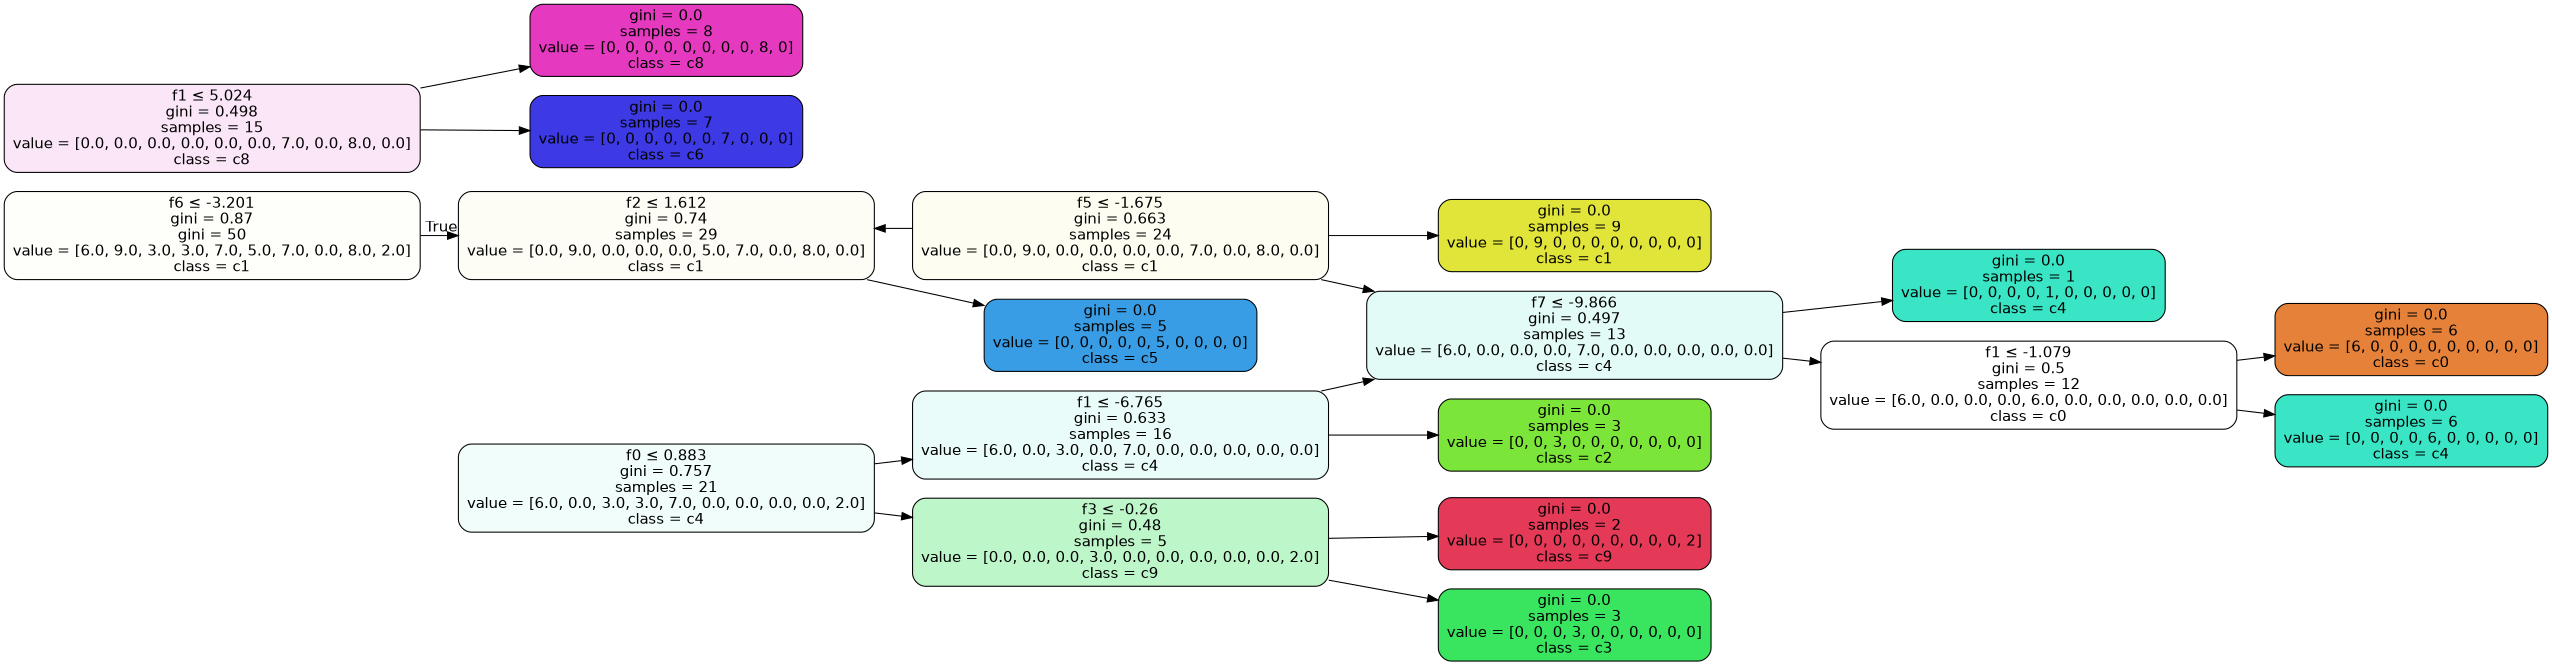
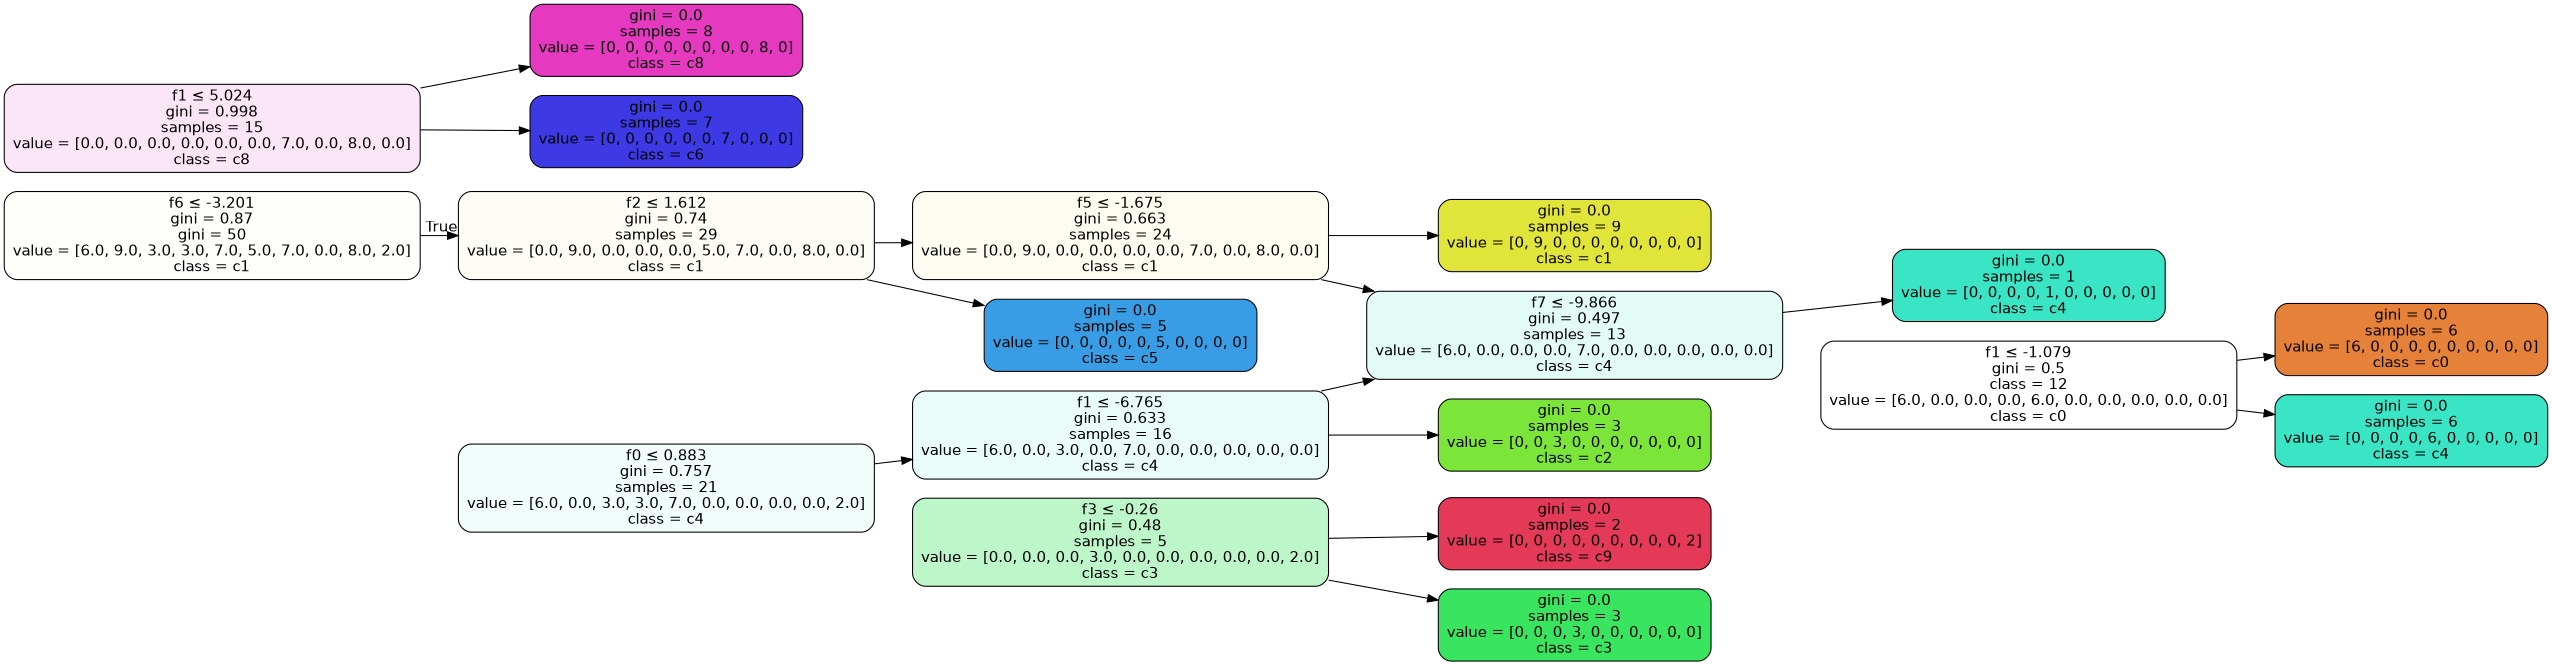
  digraph {
    rankdir=LR
    node [color=black fillcolor="#39e5c5ff" fontname=helvetica shape=box style="filled, rounded"]
    edge [fontname=helvetica]
    n1 [fillcolor="#e2e53906" label=<f6 &le; -3.201<br/>gini = 0.87<br/>gini = 50<br/>value = [6.0, 9.0, 3.0, 3.0, 7.0, 5.0, 7.0, 0.0, 8.0, 2.0]<br/>class = c1>]
    n2 [fillcolor="#e2e5390c" label=<f2 &le; 1.612<br/>gini = 0.74<br/>samples = 29<br/>value = [0.0, 9.0, 0.0, 0.0, 0.0, 5.0, 7.0, 0.0, 8.0, 0.0]<br/>class = c1>]
    n3 [fillcolor="#e2e53910" label=<f5 &le; -1.675<br/>gini = 0.663<br/>samples = 24<br/>value = [0.0, 9.0, 0.0, 0.0, 0.0, 0.0, 7.0, 0.0, 8.0, 0.0]<br/>class = c1>]
    n4 [fillcolor="#399de5ff" label=<gini = 0.0<br/>samples = 5<br/>value = [0, 0, 0, 0, 0, 5, 0, 0, 0, 0]<br/>class = c5>]
    n5 [fillcolor="#39e5c511" label=<f0 &le; 0.883<br/>gini = 0.757<br/>samples = 21<br/>value = [6.0, 0.0, 3.0, 3.0, 7.0, 0.0, 0.0, 0.0, 0.0, 2.0]<br/>class = c4>]
    n6 [fillcolor="#39e5c51a" label=<f1 &le; -6.765<br/>gini = 0.633<br/>samples = 16<br/>value = [6.0, 0.0, 3.0, 0.0, 7.0, 0.0, 0.0, 0.0, 0.0, 0.0]<br/>class = c4>]
-   n7 [fillcolor="#39e55e55" label=<f3 &le; -0.26<br/>gini = 0.48<br/>samples = 5<br/>value = [0.0, 0.0, 0.0, 3.0, 0.0, 0.0, 0.0, 0.0, 0.0, 2.0]<br/>class = c9>]
+   n7 [fillcolor="#39e55e55" label=<f3 &le; -0.26<br/>gini = 0.48<br/>samples = 5<br/>value = [0.0, 0.0, 0.0, 3.0, 0.0, 0.0, 0.0, 0.0, 0.0, 2.0]<br/>class = c3>]
    n8 [fillcolor="#e2e539ff" label=<gini = 0.0<br/>samples = 9<br/>value = [0, 9, 0, 0, 0, 0, 0, 0, 0, 0]<br/>class = c1>]
    n9 [fillcolor="#39e5c524" label=<f7 &le; -9.866<br/>gini = 0.497<br/>samples = 13<br/>value = [6.0, 0.0, 0.0, 0.0, 7.0, 0.0, 0.0, 0.0, 0.0, 0.0]<br/>class = c4>]
-   n10 [fillcolor="#e539c020" label=<f1 &le; 5.024<br/>gini = 0.498<br/>samples = 15<br/>value = [0.0, 0.0, 0.0, 0.0, 0.0, 0.0, 7.0, 0.0, 8.0, 0.0]<br/>class = c8>]
+   n10 [fillcolor="#e539c020" label=<f1 &le; 5.024<br/>gini = 0.998<br/>samples = 15<br/>value = [0.0, 0.0, 0.0, 0.0, 0.0, 0.0, 7.0, 0.0, 8.0, 0.0]<br/>class = c8>]
    n11 [fillcolor="#e539c0ff" label=<gini = 0.0<br/>samples = 8<br/>value = [0, 0, 0, 0, 0, 0, 0, 0, 8, 0]<br/>class = c8>]
    n12 [fillcolor="#3c39e5ff" label=<gini = 0.0<br/>samples = 7<br/>value = [0, 0, 0, 0, 0, 0, 7, 0, 0, 0]<br/>class = c6>]
    n13 [fillcolor="#7be539ff" label=<gini = 0.0<br/>samples = 3<br/>value = [0, 0, 3, 0, 0, 0, 0, 0, 0, 0]<br/>class = c2>]
    n14 [fillcolor="#e53958ff" label=<gini = 0.0<br/>samples = 2<br/>value = [0, 0, 0, 0, 0, 0, 0, 0, 0, 2]<br/>class = c9>]
    n15 [fillcolor="#39e55eff" label=<gini = 0.0<br/>samples = 3<br/>value = [0, 0, 0, 3, 0, 0, 0, 0, 0, 0]<br/>class = c3>]
    n16 [label=<gini = 0.0<br/>samples = 1<br/>value = [0, 0, 0, 0, 1, 0, 0, 0, 0, 0]<br/>class = c4>]
-   n17 [fillcolor="#e5813900" label=<f1 &le; -1.079<br/>gini = 0.5<br/>samples = 12<br/>value = [6.0, 0.0, 0.0, 0.0, 6.0, 0.0, 0.0, 0.0, 0.0, 0.0]<br/>class = c0>]
+   n17 [fillcolor="#e5813900" label=<f1 &le; -1.079<br/>gini = 0.5<br/>class = 12<br/>value = [6.0, 0.0, 0.0, 0.0, 6.0, 0.0, 0.0, 0.0, 0.0, 0.0]<br/>class = c0>]
    n18 [fillcolor="#e58139ff" label=<gini = 0.0<br/>samples = 6<br/>value = [6, 0, 0, 0, 0, 0, 0, 0, 0, 0]<br/>class = c0>]
    n19 [label=<gini = 0.0<br/>samples = 6<br/>value = [0, 0, 0, 0, 6, 0, 0, 0, 0, 0]<br/>class = c4>]
    n1 -> n2 [headlabel=True labelangle=45 labeldistance=2.5]
-   n3 -> n2
+   n2 -> n3
    n2 -> n4
    n3 -> n8
    n3 -> n9
    n5 -> n6
-   n5 -> n7
    n6 -> n9
    n6 -> n13
    n7 -> n14
    n7 -> n15
    n9 -> n16
-   n9 -> n17
    n10 -> n11
    n10 -> n12
    n17 -> n18
    n17 -> n19
  }
